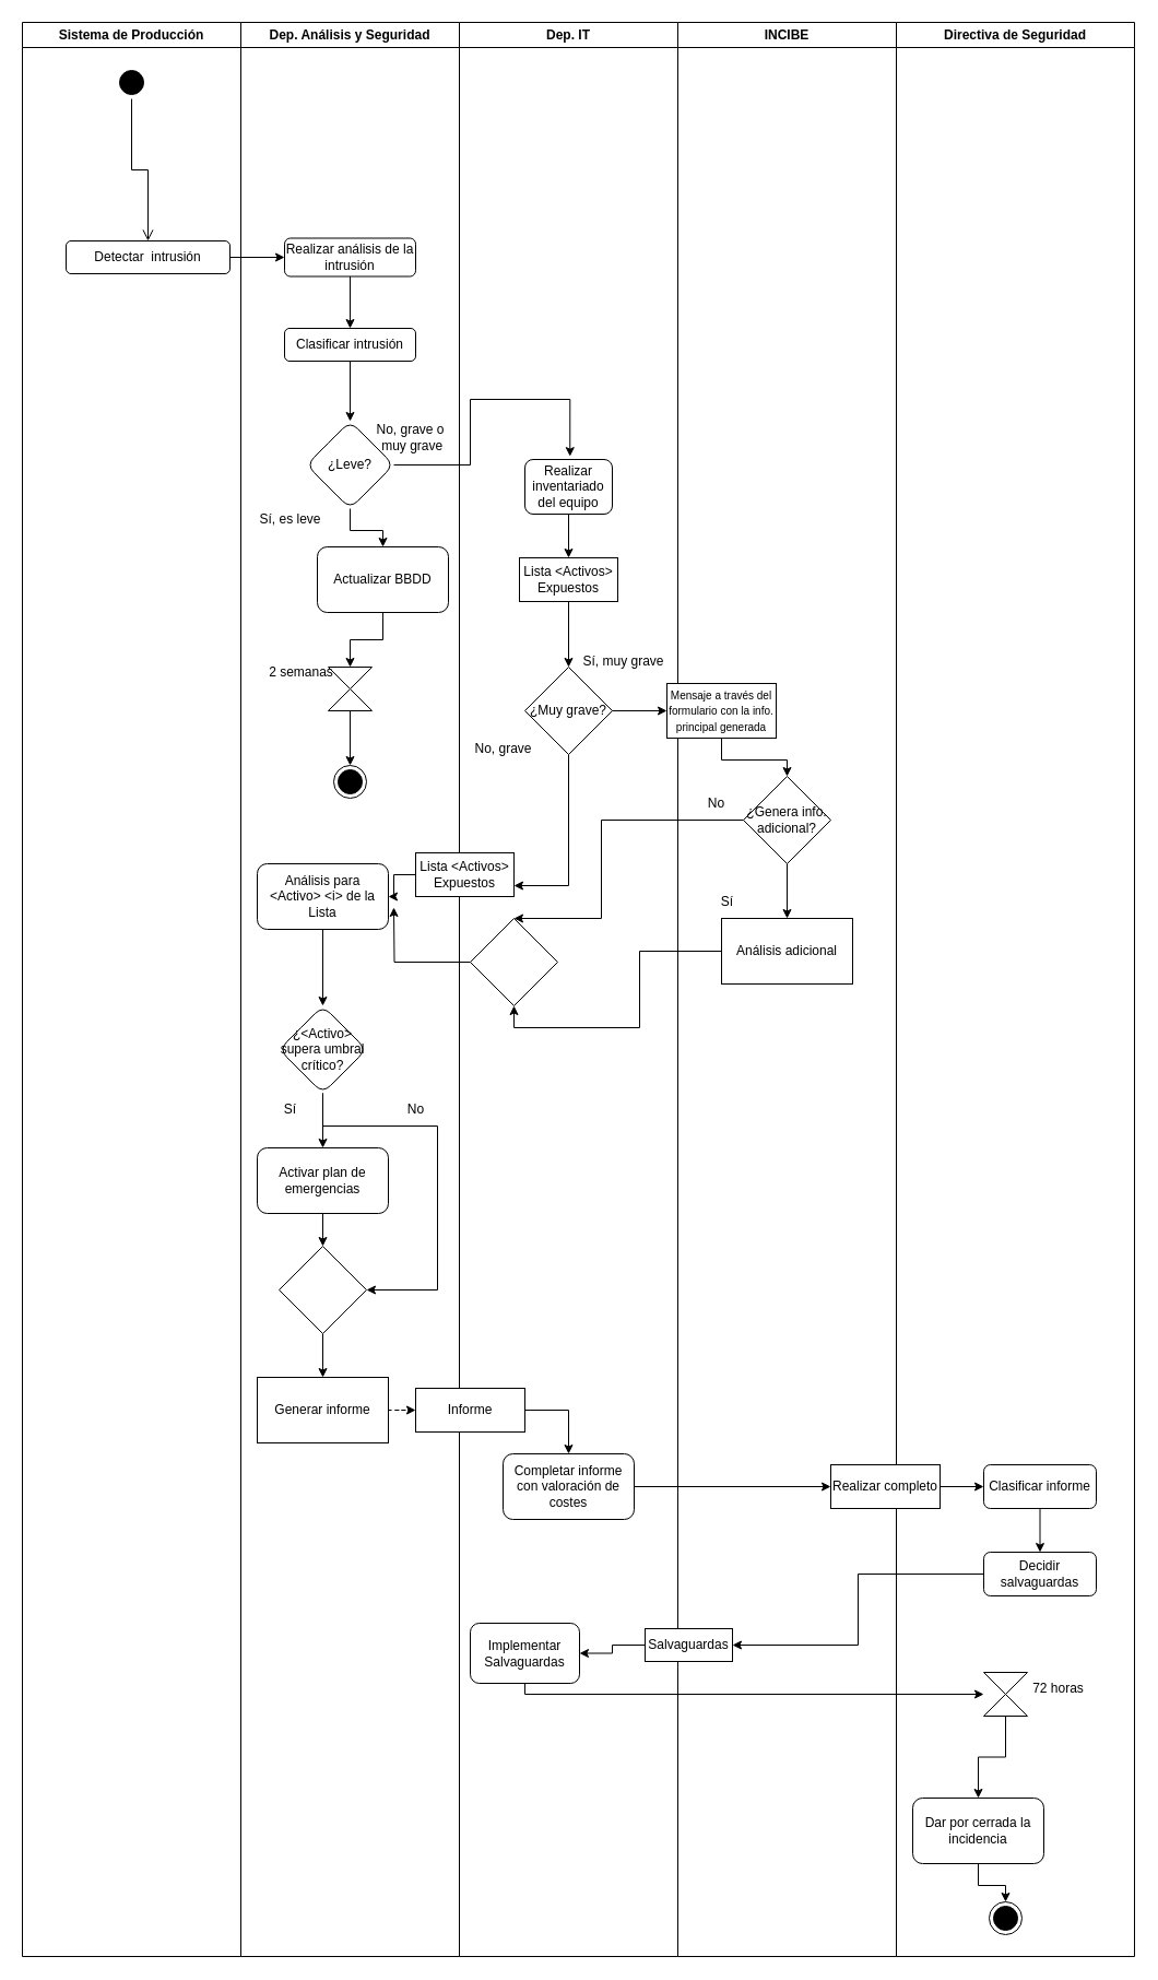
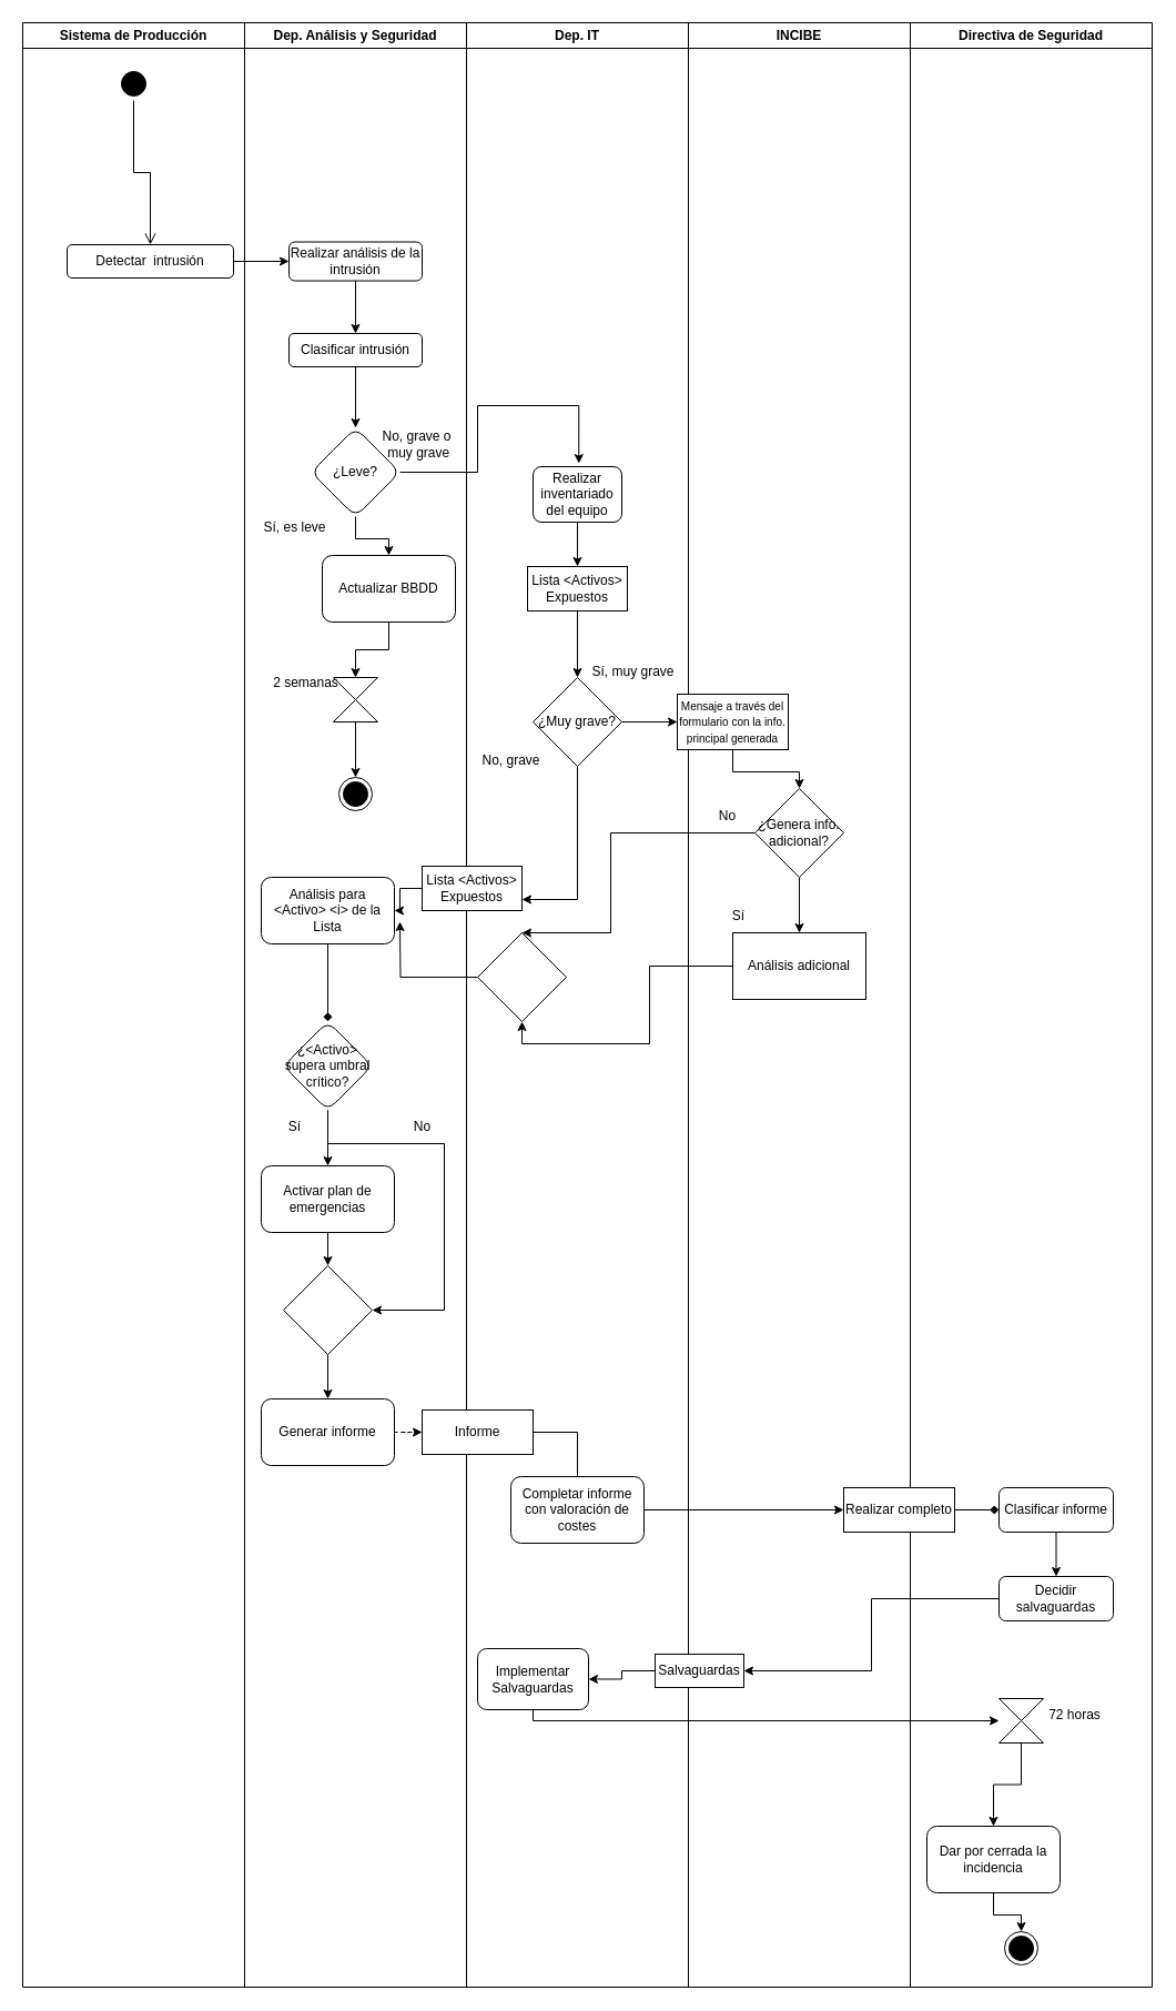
  <mxCell id="0" />
  <mxCell id="1" parent="0" />
  <mxCell id="2" value="Sistema de Producción" style="swimlane;whiteSpace=wrap;html=1;" parent="1" vertex="1"><mxGeometry x="20" y="20" width="200" height="1770" as="geometry" /></mxCell>
  <mxCell id="3" value="" style="ellipse;html=1;shape=startState;fillColor=#000000;strokeColor=#000000;" parent="2" vertex="1"><mxGeometry x="85" y="40" width="30" height="30" as="geometry" /></mxCell>
  <mxCell id="4" value="" style="edgeStyle=orthogonalEdgeStyle;html=1;verticalAlign=bottom;endArrow=open;endSize=8;strokeColor=#000000;rounded=0;entryX=0.5;entryY=0;entryDx=0;entryDy=0;" parent="2" source="3" edge="1" target="5"><mxGeometry relative="1" as="geometry"><mxPoint x="100" y="130" as="targetPoint" /></mxGeometry></mxCell>
  <mxCell id="5" value="Detectar&amp;nbsp; intrusión" style="rounded=1;whiteSpace=wrap;html=1;" parent="2" vertex="1"><mxGeometry x="40" y="200" width="150" height="30" as="geometry" /></mxCell>
  <mxCell id="6" value="Dep. Análisis y Seguridad" style="swimlane;whiteSpace=wrap;html=1;" parent="1" vertex="1"><mxGeometry x="220" y="20" width="200" height="1770" as="geometry" /></mxCell>
  <mxCell id="7" value="" style="edgeStyle=orthogonalEdgeStyle;rounded=0;orthogonalLoop=1;jettySize=auto;html=1;" parent="6" source="8" target="10" edge="1"><mxGeometry relative="1" as="geometry" /></mxCell>
  <mxCell id="8" value="Realizar análisis de la intrusión" style="whiteSpace=wrap;html=1;rounded=1;" parent="6" vertex="1"><mxGeometry x="40" y="197.5" width="120" height="35" as="geometry" /></mxCell>
  <mxCell id="9" value="" style="edgeStyle=orthogonalEdgeStyle;rounded=0;orthogonalLoop=1;jettySize=auto;html=1;" parent="6" source="10" target="12" edge="1"><mxGeometry relative="1" as="geometry" /></mxCell>
  <mxCell id="10" value="Clasificar intrusión" style="whiteSpace=wrap;html=1;rounded=1;" parent="6" vertex="1"><mxGeometry x="40" y="280" width="120" height="30" as="geometry" /></mxCell>
  <mxCell id="11" value="" style="edgeStyle=orthogonalEdgeStyle;rounded=0;orthogonalLoop=1;jettySize=auto;html=1;" parent="6" source="12" target="14" edge="1"><mxGeometry relative="1" as="geometry" /></mxCell>
  <mxCell id="12" value="¿Leve?" style="rhombus;whiteSpace=wrap;html=1;rounded=1;" parent="6" vertex="1"><mxGeometry x="60" y="365" width="80" height="80" as="geometry" /></mxCell>
  <mxCell id="13" value="" style="edgeStyle=orthogonalEdgeStyle;rounded=0;orthogonalLoop=1;jettySize=auto;html=1;" parent="6" source="14" target="16" edge="1"><mxGeometry relative="1" as="geometry" /></mxCell>
  <mxCell id="14" value="Actualizar BBDD" style="whiteSpace=wrap;html=1;rounded=1;" parent="6" vertex="1"><mxGeometry x="70" y="480" width="120" height="60" as="geometry" /></mxCell>
  <mxCell id="15" value="" style="edgeStyle=orthogonalEdgeStyle;rounded=0;orthogonalLoop=1;jettySize=auto;html=1;" parent="6" source="16" target="17" edge="1"><mxGeometry relative="1" as="geometry" /></mxCell>
  <mxCell id="16" value="" style="shape=collate;html=1;" parent="6" vertex="1"><mxGeometry x="80" y="590" width="40" height="40" as="geometry" /></mxCell>
  <mxCell id="17" value="" style="ellipse;html=1;shape=endState;fillColor=strokeColor;" parent="6" vertex="1"><mxGeometry x="85" y="680" width="30" height="30" as="geometry" /></mxCell>
  <mxCell id="18" value="Sí, es leve" style="text;html=1;align=center;verticalAlign=middle;resizable=0;points=[];autosize=1;strokeColor=none;fillColor=none;" parent="6" vertex="1"><mxGeometry x="5" y="440" width="80" height="30" as="geometry" /></mxCell>
  <mxCell id="19" value="2 semanas" style="text;html=1;align=center;verticalAlign=middle;resizable=0;points=[];autosize=1;strokeColor=none;fillColor=none;" parent="6" vertex="1"><mxGeometry x="15" y="580" width="80" height="30" as="geometry" /></mxCell>
  <mxCell id="20" value="No, grave o&lt;br&gt;&amp;nbsp;muy grave" style="text;html=1;align=center;verticalAlign=middle;resizable=0;points=[];autosize=1;strokeColor=none;fillColor=none;" parent="6" vertex="1"><mxGeometry x="110" y="360" width="90" height="40" as="geometry" /></mxCell>
- <mxCell id="21" value="" style="edgeStyle=orthogonalEdgeStyle;rounded=0;orthogonalLoop=1;jettySize=auto;html=1;" parent="6" source="22" target="25" edge="1"><mxGeometry relative="1" as="geometry" /></mxCell>
+ <mxCell id="21" value="" style="edgeStyle=orthogonalEdgeStyle;rounded=0;orthogonalLoop=1;jettySize=auto;html=1;endArrow=diamond;" parent="6" source="22" target="25" edge="1"><mxGeometry relative="1" as="geometry" /></mxCell>
  <mxCell id="22" value="Análisis para &amp;lt;Activo&amp;gt; &amp;lt;i&amp;gt; de la Lista" style="rounded=1;whiteSpace=wrap;html=1;" parent="6" vertex="1"><mxGeometry x="15" y="770" width="120" height="60" as="geometry" /></mxCell>
  <mxCell id="23" value="" style="edgeStyle=orthogonalEdgeStyle;rounded=0;orthogonalLoop=1;jettySize=auto;html=1;" parent="6" source="25" target="27" edge="1"><mxGeometry relative="1" as="geometry" /></mxCell>
  <mxCell id="24" style="edgeStyle=orthogonalEdgeStyle;rounded=0;orthogonalLoop=1;jettySize=auto;html=1;entryX=1;entryY=0.5;entryDx=0;entryDy=0;" parent="6" source="25" target="30" edge="1"><mxGeometry relative="1" as="geometry"><Array as="points"><mxPoint x="75" y="1010" /><mxPoint x="180" y="1010" /><mxPoint x="180" y="1160" /></Array></mxGeometry></mxCell>
  <mxCell id="25" value="¿&amp;lt;Activo&amp;gt; supera umbral crítico?" style="rhombus;whiteSpace=wrap;html=1;rounded=1;" parent="6" vertex="1"><mxGeometry x="35" y="900" width="80" height="80" as="geometry" /></mxCell>
  <mxCell id="26" value="" style="edgeStyle=orthogonalEdgeStyle;rounded=0;orthogonalLoop=1;jettySize=auto;html=1;" parent="6" source="27" target="30" edge="1"><mxGeometry relative="1" as="geometry" /></mxCell>
  <mxCell id="27" value="Activar plan de emergencias" style="whiteSpace=wrap;html=1;rounded=1;" parent="6" vertex="1"><mxGeometry x="15" y="1030" width="120" height="60" as="geometry" /></mxCell>
  <mxCell id="28" value="Sí" style="text;html=1;align=center;verticalAlign=middle;resizable=0;points=[];autosize=1;strokeColor=none;fillColor=none;" parent="6" vertex="1"><mxGeometry x="30" y="980" width="30" height="30" as="geometry" /></mxCell>
  <mxCell id="29" value="" style="edgeStyle=orthogonalEdgeStyle;rounded=0;orthogonalLoop=1;jettySize=auto;html=1;" parent="6" source="30" target="32" edge="1"><mxGeometry relative="1" as="geometry" /></mxCell>
  <mxCell id="30" value="" style="rhombus;whiteSpace=wrap;html=1;" parent="6" vertex="1"><mxGeometry x="35" y="1120" width="80" height="80" as="geometry" /></mxCell>
  <mxCell id="31" value="No" style="text;html=1;align=center;verticalAlign=middle;resizable=0;points=[];autosize=1;strokeColor=none;fillColor=none;" parent="6" vertex="1"><mxGeometry x="140" y="980" width="40" height="30" as="geometry" /></mxCell>
- <mxCell id="32" value="Generar informe" style="whiteSpace=wrap;html=1;rounded=0;" parent="6" vertex="1"><mxGeometry x="15" y="1240" width="120" height="60" as="geometry" /></mxCell>
+ <mxCell id="32" value="Generar informe" style="rounded=1;whiteSpace=wrap;html=1;" parent="6" vertex="1"><mxGeometry x="15" y="1240" width="120" height="60" as="geometry" /></mxCell>
  <mxCell id="33" value="Dep. IT" style="swimlane;whiteSpace=wrap;html=1;" parent="1" vertex="1"><mxGeometry x="420" y="20" width="200" height="1770" as="geometry" /></mxCell>
  <mxCell id="34" style="edgeStyle=orthogonalEdgeStyle;rounded=0;orthogonalLoop=1;jettySize=auto;html=1;" parent="33" source="35" target="37" edge="1"><mxGeometry relative="1" as="geometry" /></mxCell>
  <mxCell id="35" value="Realizar inventariado del equipo" style="rounded=1;whiteSpace=wrap;html=1;" parent="33" vertex="1"><mxGeometry x="60" y="400" width="80" height="50" as="geometry" /></mxCell>
  <mxCell id="36" value="" style="edgeStyle=orthogonalEdgeStyle;rounded=0;orthogonalLoop=1;jettySize=auto;html=1;" parent="33" source="37" target="39" edge="1"><mxGeometry relative="1" as="geometry" /></mxCell>
  <mxCell id="37" value="Lista &amp;lt;Activos&amp;gt; Expuestos" style="rounded=0;whiteSpace=wrap;html=1;" parent="33" vertex="1"><mxGeometry x="55" y="490" width="90" height="40" as="geometry" /></mxCell>
  <mxCell id="38" style="edgeStyle=orthogonalEdgeStyle;rounded=0;orthogonalLoop=1;jettySize=auto;html=1;entryX=1;entryY=0.75;entryDx=0;entryDy=0;" parent="33" source="39" target="42" edge="1"><mxGeometry relative="1" as="geometry"><Array as="points"><mxPoint x="100" y="790" /></Array></mxGeometry></mxCell>
  <mxCell id="39" value="¿Muy grave?" style="rhombus;whiteSpace=wrap;html=1;rounded=0;" parent="33" vertex="1"><mxGeometry x="60" y="590" width="80" height="80" as="geometry" /></mxCell>
  <mxCell id="40" value="No, grave" style="text;html=1;align=center;verticalAlign=middle;resizable=0;points=[];autosize=1;strokeColor=none;fillColor=none;" parent="33" vertex="1"><mxGeometry y="650" width="80" height="30" as="geometry" /></mxCell>
  <mxCell id="41" value="Sí, muy grave" style="text;html=1;align=center;verticalAlign=middle;resizable=0;points=[];autosize=1;strokeColor=none;fillColor=none;" parent="33" vertex="1"><mxGeometry x="100" y="570" width="100" height="30" as="geometry" /></mxCell>
  <mxCell id="42" value="Lista &amp;lt;Activos&amp;gt; Expuestos" style="rounded=0;whiteSpace=wrap;html=1;" parent="33" vertex="1"><mxGeometry x="-40" y="760" width="90" height="40" as="geometry" /></mxCell>
  <mxCell id="43" style="edgeStyle=orthogonalEdgeStyle;rounded=0;orthogonalLoop=1;jettySize=auto;html=1;" parent="33" source="44" edge="1"><mxGeometry relative="1" as="geometry"><mxPoint x="-60" y="810" as="targetPoint" /></mxGeometry></mxCell>
  <mxCell id="44" value="" style="rhombus;whiteSpace=wrap;html=1;" parent="33" vertex="1"><mxGeometry x="10" y="820" width="80" height="80" as="geometry" /></mxCell>
- <mxCell id="45" style="edgeStyle=orthogonalEdgeStyle;rounded=0;orthogonalLoop=1;jettySize=auto;html=1;entryX=0.5;entryY=0;entryDx=0;entryDy=0;" parent="33" source="46" target="47" edge="1"><mxGeometry relative="1" as="geometry"><Array as="points"><mxPoint x="100" y="1270" /></Array></mxGeometry></mxCell>
+ <mxCell id="45" style="edgeStyle=orthogonalEdgeStyle;rounded=0;orthogonalLoop=1;jettySize=auto;html=1;entryX=0.5;entryY=0;entryDx=0;entryDy=0;endArrow=none;" parent="33" source="46" target="47" edge="1"><mxGeometry relative="1" as="geometry"><Array as="points"><mxPoint x="100" y="1270" /></Array></mxGeometry></mxCell>
  <mxCell id="46" value="Informe" style="rounded=0;whiteSpace=wrap;html=1;" parent="33" vertex="1"><mxGeometry x="-40" y="1250" width="100" height="40" as="geometry" /></mxCell>
  <mxCell id="47" value="Completar informe con valoración de costes" style="rounded=1;whiteSpace=wrap;html=1;" parent="33" vertex="1"><mxGeometry x="40" y="1310" width="120" height="60" as="geometry" /></mxCell>
  <mxCell id="48" value="Implementar Salvaguardas" style="rounded=1;whiteSpace=wrap;html=1;" parent="33" vertex="1"><mxGeometry x="10" y="1465" width="100" height="55" as="geometry" /></mxCell>
  <mxCell id="49" value="INCIBE" style="swimlane;whiteSpace=wrap;html=1;" parent="1" vertex="1"><mxGeometry x="620" y="20" width="200" height="1770" as="geometry" /></mxCell>
  <mxCell id="50" value="" style="edgeStyle=orthogonalEdgeStyle;rounded=0;orthogonalLoop=1;jettySize=auto;html=1;" parent="49" source="51" target="53" edge="1"><mxGeometry relative="1" as="geometry" /></mxCell>
  <mxCell id="51" value="&lt;font style=&quot;font-size: 10px;&quot;&gt;Mensaje a través del formulario con la info. principal generada&lt;/font&gt;" style="rounded=0;whiteSpace=wrap;html=1;" parent="49" vertex="1"><mxGeometry x="-10" y="605" width="100" height="50" as="geometry" /></mxCell>
  <mxCell id="52" value="" style="edgeStyle=orthogonalEdgeStyle;rounded=0;orthogonalLoop=1;jettySize=auto;html=1;" parent="49" source="53" target="54" edge="1"><mxGeometry relative="1" as="geometry" /></mxCell>
  <mxCell id="53" value="¿Genera info. adicional?" style="rhombus;whiteSpace=wrap;html=1;rounded=0;" parent="49" vertex="1"><mxGeometry x="60" y="690" width="80" height="80" as="geometry" /></mxCell>
  <mxCell id="54" value="Análisis adicional" style="whiteSpace=wrap;html=1;rounded=0;" parent="49" vertex="1"><mxGeometry x="40" y="820" width="120" height="60" as="geometry" /></mxCell>
  <mxCell id="55" value="Sí" style="text;html=1;align=center;verticalAlign=middle;resizable=0;points=[];autosize=1;strokeColor=none;fillColor=none;" parent="49" vertex="1"><mxGeometry x="30" y="790" width="30" height="30" as="geometry" /></mxCell>
  <mxCell id="56" value="No" style="text;html=1;align=center;verticalAlign=middle;resizable=0;points=[];autosize=1;strokeColor=none;fillColor=none;" parent="49" vertex="1"><mxGeometry x="15" y="700" width="40" height="30" as="geometry" /></mxCell>
  <mxCell id="57" value="Salvaguardas" style="rounded=0;whiteSpace=wrap;html=1;" parent="49" vertex="1"><mxGeometry x="-30" y="1470" width="80" height="30" as="geometry" /></mxCell>
  <mxCell id="58" value="Directiva de Seguridad" style="swimlane;whiteSpace=wrap;html=1;" parent="1" vertex="1"><mxGeometry x="820" y="20" width="218" height="1770" as="geometry" /></mxCell>
- <mxCell id="59" value="" style="edgeStyle=orthogonalEdgeStyle;rounded=0;orthogonalLoop=1;jettySize=auto;html=1;" parent="58" source="60" target="62" edge="1"><mxGeometry relative="1" as="geometry" /></mxCell>
+ <mxCell id="59" value="" style="edgeStyle=orthogonalEdgeStyle;rounded=0;orthogonalLoop=1;jettySize=auto;html=1;endArrow=diamond;" parent="58" source="60" target="62" edge="1"><mxGeometry relative="1" as="geometry" /></mxCell>
  <mxCell id="60" value="Realizar completo" style="rounded=0;whiteSpace=wrap;html=1;" parent="58" vertex="1"><mxGeometry x="-60" y="1320" width="100" height="40" as="geometry" /></mxCell>
  <mxCell id="61" value="" style="edgeStyle=orthogonalEdgeStyle;rounded=0;orthogonalLoop=1;jettySize=auto;html=1;" parent="58" source="62" target="63" edge="1"><mxGeometry relative="1" as="geometry" /></mxCell>
  <mxCell id="62" value="Clasificar informe" style="rounded=1;whiteSpace=wrap;html=1;" parent="58" vertex="1"><mxGeometry x="80" y="1320" width="103" height="40" as="geometry" /></mxCell>
  <mxCell id="63" value="Decidir salvaguardas" style="rounded=1;whiteSpace=wrap;html=1;" parent="58" vertex="1"><mxGeometry x="80" y="1400" width="103" height="40" as="geometry" /></mxCell>
  <mxCell id="64" value="" style="edgeStyle=orthogonalEdgeStyle;rounded=0;orthogonalLoop=1;jettySize=auto;html=1;" parent="58" source="65" target="68" edge="1"><mxGeometry relative="1" as="geometry" /></mxCell>
  <mxCell id="65" value="" style="shape=collate;html=1;" parent="58" vertex="1"><mxGeometry x="80" y="1510" width="40" height="40" as="geometry" /></mxCell>
  <mxCell id="66" value="72 horas" style="text;html=1;align=center;verticalAlign=middle;resizable=0;points=[];autosize=1;strokeColor=none;fillColor=none;" parent="58" vertex="1"><mxGeometry x="113" y="1510" width="70" height="30" as="geometry" /></mxCell>
  <mxCell id="67" value="" style="edgeStyle=orthogonalEdgeStyle;rounded=0;orthogonalLoop=1;jettySize=auto;html=1;" parent="58" source="68" target="69" edge="1"><mxGeometry relative="1" as="geometry" /></mxCell>
  <mxCell id="68" value="Dar por cerrada la incidencia" style="rounded=1;whiteSpace=wrap;html=1;" parent="58" vertex="1"><mxGeometry x="15" y="1625" width="120" height="60" as="geometry" /></mxCell>
  <mxCell id="69" value="" style="ellipse;html=1;shape=endState;fillColor=strokeColor;" parent="58" vertex="1"><mxGeometry x="85" y="1720" width="30" height="30" as="geometry" /></mxCell>
  <mxCell id="70" value="" style="edgeStyle=orthogonalEdgeStyle;rounded=0;orthogonalLoop=1;jettySize=auto;html=1;" parent="1" source="5" target="8" edge="1"><mxGeometry relative="1" as="geometry" /></mxCell>
  <mxCell id="71" value="" style="edgeStyle=orthogonalEdgeStyle;rounded=0;orthogonalLoop=1;jettySize=auto;html=1;entryX=-0.073;entryY=0.484;entryDx=0;entryDy=0;entryPerimeter=0;" parent="1" source="12" edge="1"><mxGeometry relative="1" as="geometry"><mxPoint x="521.28" y="417.135" as="targetPoint" /><Array as="points"><mxPoint x="430" y="425" /><mxPoint x="430" y="365" /><mxPoint x="521" y="365" /></Array></mxGeometry></mxCell>
  <mxCell id="72" value="" style="edgeStyle=orthogonalEdgeStyle;rounded=0;orthogonalLoop=1;jettySize=auto;html=1;" parent="1" source="39" target="51" edge="1"><mxGeometry relative="1" as="geometry" /></mxCell>
  <mxCell id="73" style="edgeStyle=orthogonalEdgeStyle;rounded=0;orthogonalLoop=1;jettySize=auto;html=1;entryX=1;entryY=0.5;entryDx=0;entryDy=0;" parent="1" source="42" target="22" edge="1"><mxGeometry relative="1" as="geometry" /></mxCell>
  <mxCell id="74" style="edgeStyle=orthogonalEdgeStyle;rounded=0;orthogonalLoop=1;jettySize=auto;html=1;entryX=0.5;entryY=1;entryDx=0;entryDy=0;" parent="1" source="54" target="44" edge="1"><mxGeometry relative="1" as="geometry" /></mxCell>
  <mxCell id="75" style="edgeStyle=orthogonalEdgeStyle;rounded=0;orthogonalLoop=1;jettySize=auto;html=1;entryX=0.5;entryY=0;entryDx=0;entryDy=0;" parent="1" source="53" target="44" edge="1"><mxGeometry relative="1" as="geometry"><Array as="points"><mxPoint x="550" y="750" /><mxPoint x="550" y="840" /></Array></mxGeometry></mxCell>
  <mxCell id="76" value="" style="edgeStyle=orthogonalEdgeStyle;rounded=0;orthogonalLoop=1;jettySize=auto;html=1;dashed=1;" parent="1" source="32" target="46" edge="1"><mxGeometry relative="1" as="geometry" /></mxCell>
  <mxCell id="77" style="edgeStyle=orthogonalEdgeStyle;rounded=0;orthogonalLoop=1;jettySize=auto;html=1;entryX=0;entryY=0.5;entryDx=0;entryDy=0;" parent="1" source="47" target="60" edge="1"><mxGeometry relative="1" as="geometry" /></mxCell>
  <mxCell id="78" style="edgeStyle=orthogonalEdgeStyle;rounded=0;orthogonalLoop=1;jettySize=auto;html=1;entryX=1;entryY=0.5;entryDx=0;entryDy=0;" parent="1" source="63" target="57" edge="1"><mxGeometry relative="1" as="geometry" /></mxCell>
  <mxCell id="79" style="edgeStyle=orthogonalEdgeStyle;rounded=0;orthogonalLoop=1;jettySize=auto;html=1;entryX=1;entryY=0.5;entryDx=0;entryDy=0;" parent="1" source="57" target="48" edge="1"><mxGeometry relative="1" as="geometry" /></mxCell>
  <mxCell id="80" style="edgeStyle=orthogonalEdgeStyle;rounded=0;orthogonalLoop=1;jettySize=auto;html=1;entryX=0;entryY=0.5;entryDx=0;entryDy=0;" parent="1" source="48" target="65" edge="1"><mxGeometry relative="1" as="geometry"><Array as="points"><mxPoint x="480" y="1550" /></Array></mxGeometry></mxCell>
